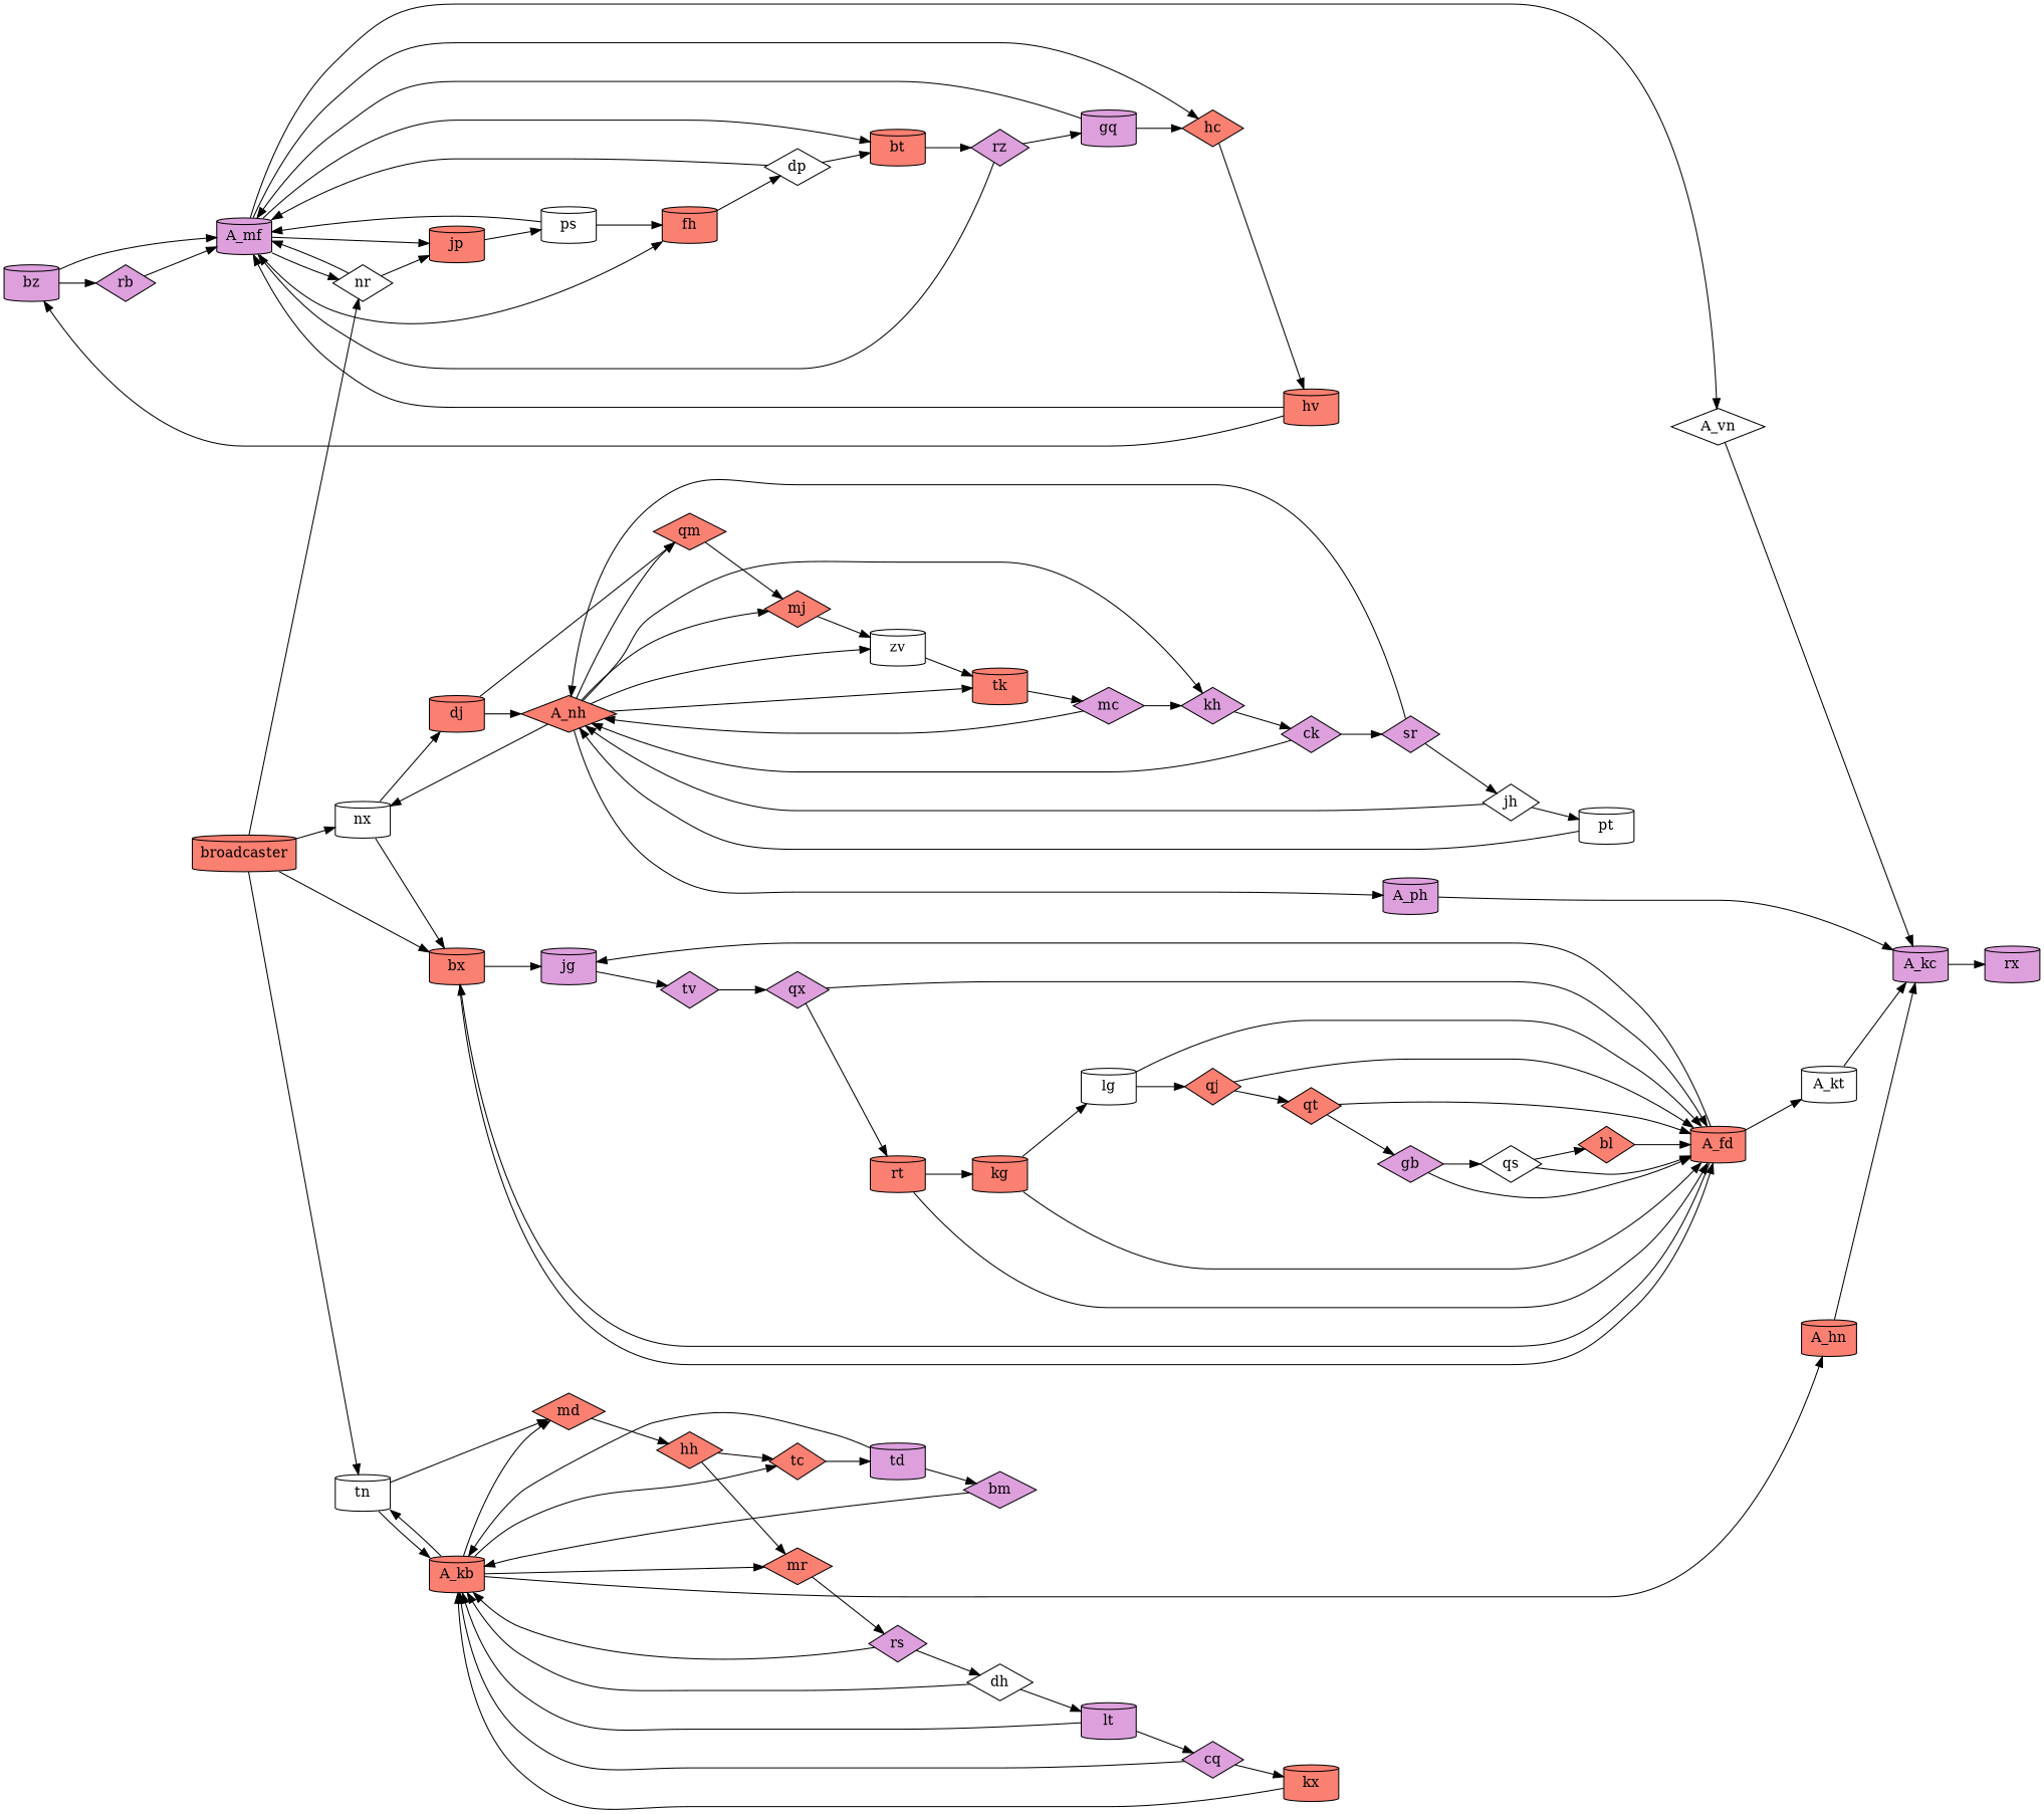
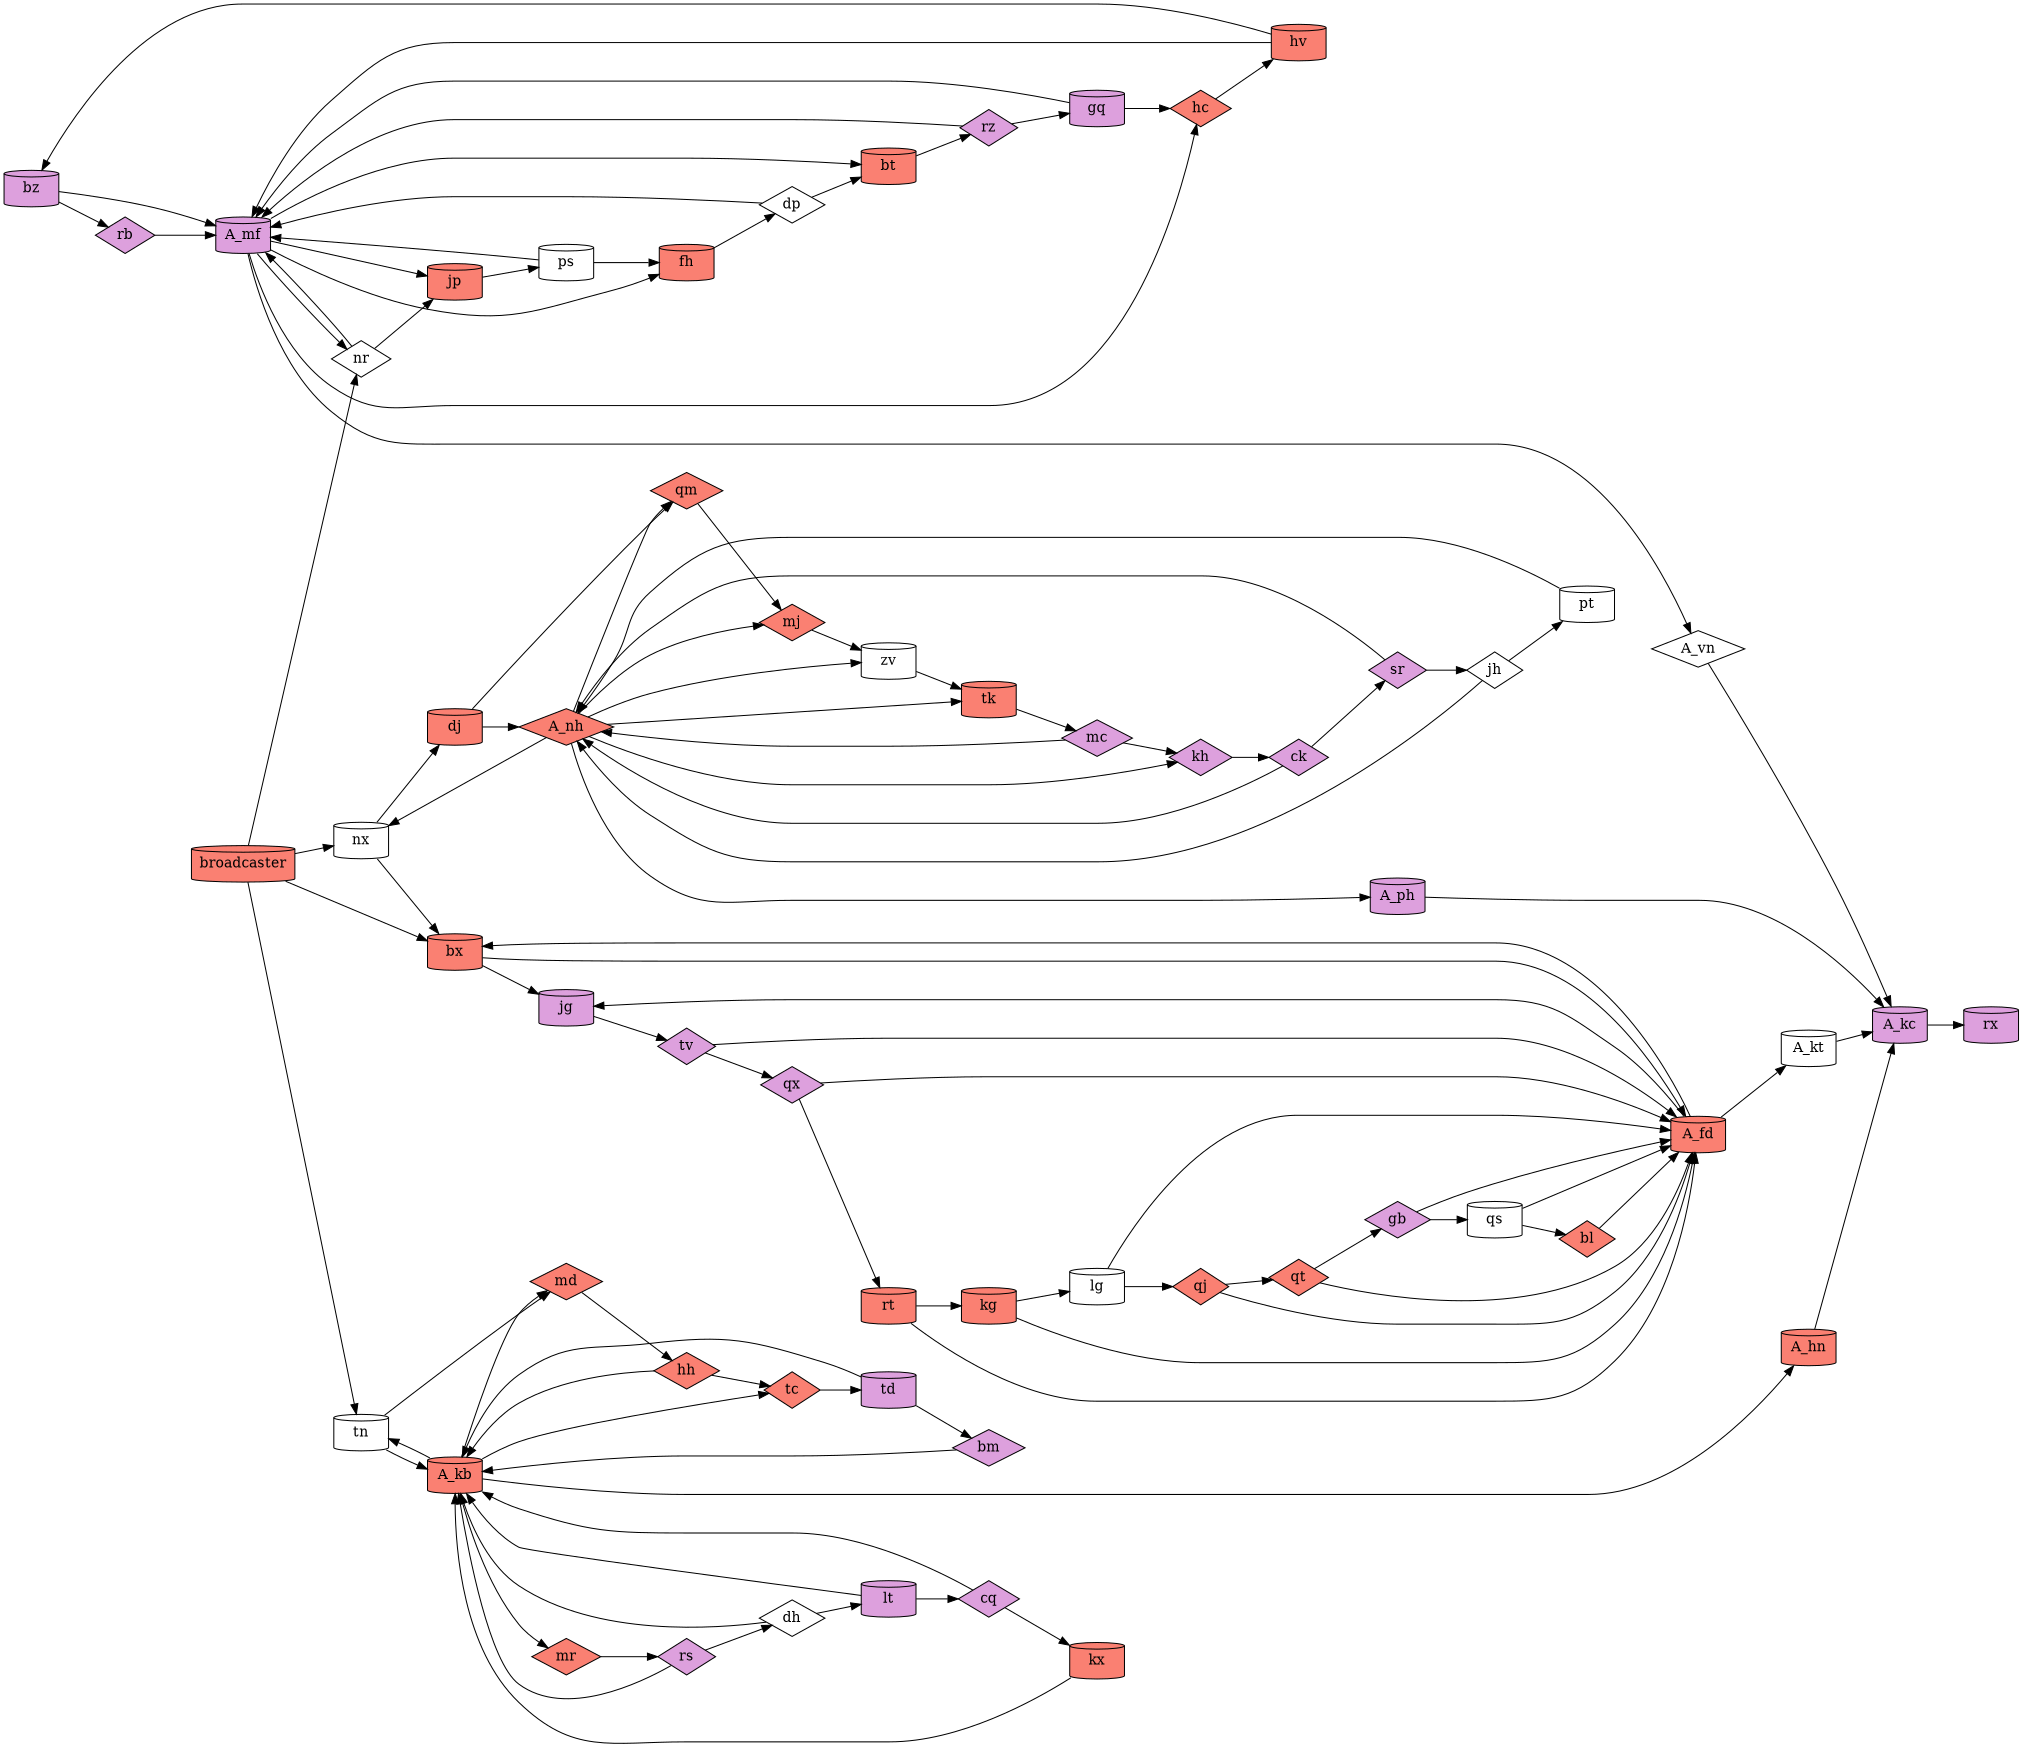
  digraph {
    rankdir=LR
    node [fillcolor=salmon shape=cylinder style=filled]
    bz [fillcolor=plum]
    rb [fillcolor=plum shape=diamond]
    A_mf [fillcolor=plum]
    nr [fillcolor=white shape=diamond]
    jp
    fh
    hc [shape=diamond]
    bt
    A_vn [fillcolor=white shape=diamond]
    ps [fillcolor=white]
    dp [fillcolor=white shape=diamond]
    hv
    rz [fillcolor=plum shape=diamond]
    A_kc [fillcolor=plum]
    tn [fillcolor=white]
    A_kb
    md [shape=diamond]
    tc [shape=diamond]
    A_hn
    mr [shape=diamond]
    hh [shape=diamond]
    td [fillcolor=plum]
    rs [fillcolor=plum shape=diamond]
    broadcaster
    bx
    nx [fillcolor=white]
    jg [fillcolor=plum]
    A_fd
    dj
    tv [fillcolor=plum shape=diamond]
    A_kt [fillcolor=white]
    A_nh [shape=diamond]
    mj [shape=diamond]
    zv [fillcolor=white]
    kh [fillcolor=plum shape=diamond]
    tk
    qm [shape=diamond]
    A_ph [fillcolor=plum]
    rx [fillcolor=plum]
    dh [fillcolor=white shape=diamond]
    lt [fillcolor=plum]
    cq [fillcolor=plum shape=diamond]
    kx
    sr [fillcolor=plum shape=diamond]
    jh [fillcolor=white shape=diamond]
    pt [fillcolor=white]
    ck [fillcolor=plum shape=diamond]
    mc [fillcolor=plum shape=diamond]
    qx [fillcolor=plum shape=diamond]
    rt
    kg
    lg [fillcolor=white]
    qj [shape=diamond]
    qt [shape=diamond]
    gq [fillcolor=plum]
    bm [fillcolor=plum shape=diamond]
    bl [shape=diamond]
    gb [fillcolor=plum shape=diamond]
-   qs [fillcolor=white shape=diamond]
+   qs [fillcolor=white]
    bz -> rb
    bz -> A_mf
    rb -> A_mf
    A_mf -> nr
    A_mf -> jp
    A_mf -> fh
    A_mf -> hc
    A_mf -> bt
    A_mf -> A_vn
    nr -> A_mf
    nr -> jp
    jp -> ps
    fh -> dp
    hc -> hv
    bt -> rz
    A_vn -> A_kc
    ps -> A_mf
    ps -> fh
    dp -> A_mf
    dp -> bt
    hv -> bz
    hv -> A_mf
    rz -> A_mf
    rz -> gq
    A_kc -> rx
    tn -> A_kb
    tn -> md
    A_kb -> tn
    A_kb -> md
    A_kb -> tc
    A_kb -> A_hn
    A_kb -> mr
    md -> hh
    tc -> td
    A_hn -> A_kc
    mr -> rs
-   hh -> mr
+   hh -> A_kb
    hh -> tc
    td -> A_kb
    td -> bm
    rs -> A_kb
    rs -> dh
    broadcaster -> nr
    broadcaster -> tn
    broadcaster -> bx
    broadcaster -> nx
    bx -> jg
    bx -> A_fd
    nx -> bx
    nx -> dj
    jg -> tv
    A_fd -> bx
    A_fd -> jg
    A_fd -> A_kt
    dj -> A_nh
    dj -> qm
+   tv -> A_fd
    tv -> qx
    A_kt -> A_kc
    A_nh -> nx
    A_nh -> mj
    A_nh -> zv
    A_nh -> kh
    A_nh -> tk
    A_nh -> qm
    A_nh -> A_ph
    mj -> zv
    zv -> tk
    kh -> ck
    tk -> mc
    qm -> mj
    A_ph -> A_kc
    dh -> A_kb
    dh -> lt
    lt -> A_kb
    lt -> cq
    cq -> A_kb
    cq -> kx
    kx -> A_kb
    sr -> A_nh
    sr -> jh
    jh -> A_nh
    jh -> pt
    pt -> A_nh
    ck -> A_nh
    ck -> sr
    mc -> A_nh
    mc -> kh
    qx -> A_fd
    qx -> rt
    rt -> A_fd
    rt -> kg
    kg -> A_fd
    kg -> lg
    lg -> A_fd
    lg -> qj
    qj -> A_fd
    qj -> qt
    qt -> A_fd
    qt -> gb
    gq -> A_mf
    gq -> hc
    bm -> A_kb
    bl -> A_fd
    gb -> A_fd
    gb -> qs
    qs -> A_fd
    qs -> bl
  }
